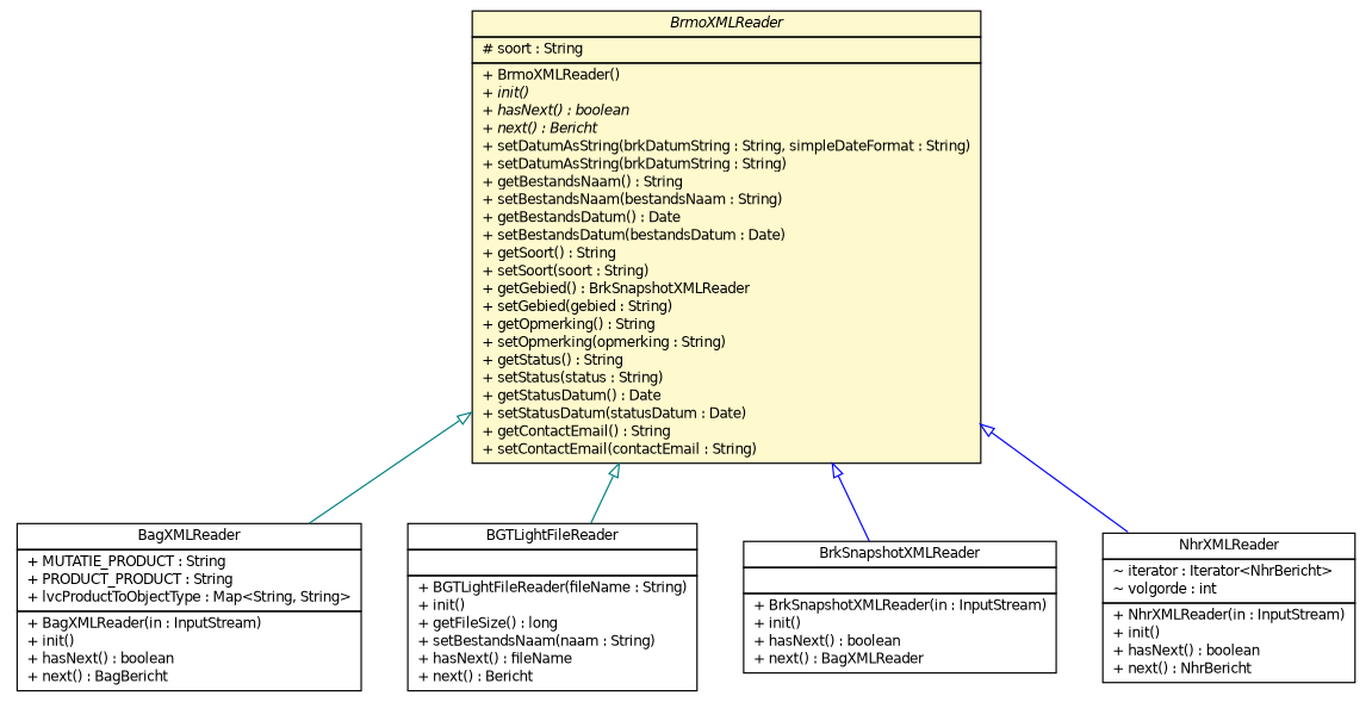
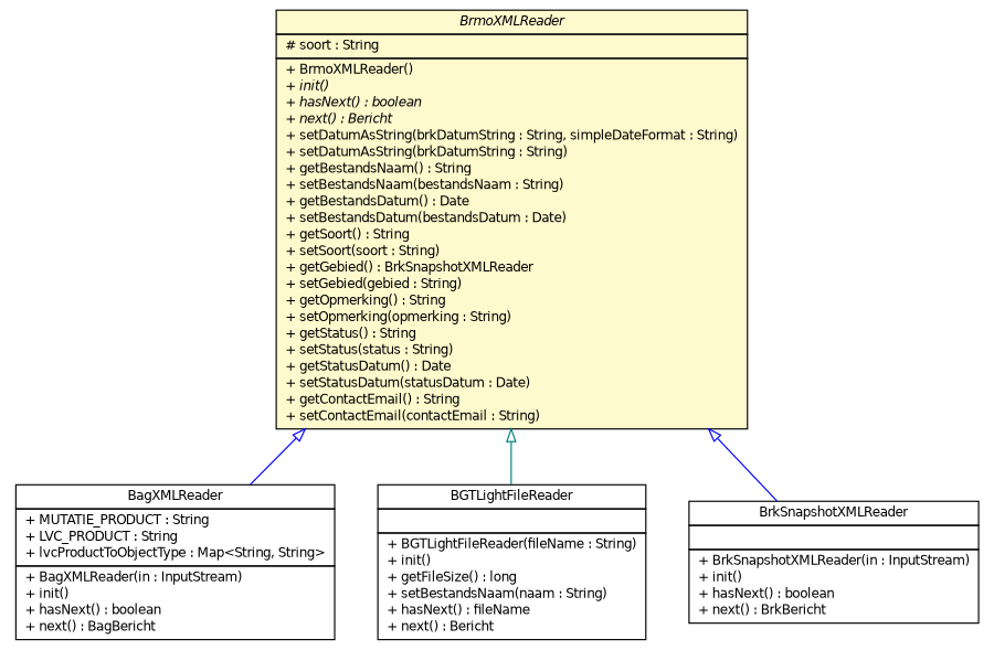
  digraph {
    nodesep=0.25
    ranksep=0.5
    node [fontcolor=black fontname=Helvetica fontsize=10.0 shape=plaintext]
    edge [arrowtail=empty color=teal dir=back fontname=Helvetica fontsize=10 headport=p labelfontname=Helvetica labelfontsize=10 tailport=p]
-   n1 [label=<<table title="nl.b3p.brmo.loader.xml.BagXMLReader" border="0" cellborder="1" cellspacing="0" cellpadding="2" port="p" href="./BagXMLReader.html"> 		<tr><td><table border="0" cellspacing="0" cellpadding="1"> <tr><td align="center" balign="center"> BagXMLReader </td></tr> 		</table></td></tr> 		<tr><td><table border="0" cellspacing="0" cellpadding="1"> <tr><td align="left" balign="left"> + MUTATIE_PRODUCT : String </td></tr> <tr><td align="left" balign="left"> + PRODUCT_PRODUCT : String </td></tr> <tr><td align="left" balign="left"> + lvcProductToObjectType : Map&lt;String, String&gt; </td></tr> 		</table></td></tr> 		<tr><td><table border="0" cellspacing="0" cellpadding="1"> <tr><td align="left" balign="left"> + BagXMLReader(in : InputStream) </td></tr> <tr><td align="left" balign="left"> + init() </td></tr> <tr><td align="left" balign="left"> + hasNext() : boolean </td></tr> <tr><td align="left" balign="left"> + next() : BagBericht </td></tr> 		</table></td></tr> 		</table>>]
+   n1 [label=<<table title="nl.b3p.brmo.loader.xml.BagXMLReader" border="0" cellborder="1" cellspacing="0" cellpadding="2" port="p" href="./BagXMLReader.html"> 		<tr><td><table border="0" cellspacing="0" cellpadding="1"> <tr><td align="center" balign="center"> BagXMLReader </td></tr> 		</table></td></tr> 		<tr><td><table border="0" cellspacing="0" cellpadding="1"> <tr><td align="left" balign="left"> + MUTATIE_PRODUCT : String </td></tr> <tr><td align="left" balign="left"> + LVC_PRODUCT : String </td></tr> <tr><td align="left" balign="left"> + lvcProductToObjectType : Map&lt;String, String&gt; </td></tr> 		</table></td></tr> 		<tr><td><table border="0" cellspacing="0" cellpadding="1"> <tr><td align="left" balign="left"> + BagXMLReader(in : InputStream) </td></tr> <tr><td align="left" balign="left"> + init() </td></tr> <tr><td align="left" balign="left"> + hasNext() : boolean </td></tr> <tr><td align="left" balign="left"> + next() : BagBericht </td></tr> 		</table></td></tr> 		</table>>]
    n2 [label=<<table title="nl.b3p.brmo.loader.xml.BGTLightFileReader" border="0" cellborder="1" cellspacing="0" cellpadding="2" port="p" href="./BGTLightFileReader.html"> 		<tr><td><table border="0" cellspacing="0" cellpadding="1"> <tr><td align="center" balign="center"> BGTLightFileReader </td></tr> 		</table></td></tr> 		<tr><td><table border="0" cellspacing="0" cellpadding="1"> <tr><td align="left" balign="left">  </td></tr> 		</table></td></tr> 		<tr><td><table border="0" cellspacing="0" cellpadding="1"> <tr><td align="left" balign="left"> + BGTLightFileReader(fileName : String) </td></tr> <tr><td align="left" balign="left"> + init() </td></tr> <tr><td align="left" balign="left"> + getFileSize() : long </td></tr> <tr><td align="left" balign="left"> + setBestandsNaam(naam : String) </td></tr> <tr><td align="left" balign="left"> + hasNext() : fileName </td></tr> <tr><td align="left" balign="left"> + next() : Bericht </td></tr> 		</table></td></tr> 		</table>>]
-   n3 [label=<<table title="nl.b3p.brmo.loader.xml.BrkSnapshotXMLReader" border="0" cellborder="1" cellspacing="0" cellpadding="2" port="p" href="./BrkSnapshotXMLReader.html"> 		<tr><td><table border="0" cellspacing="0" cellpadding="1"> <tr><td align="center" balign="center"> BrkSnapshotXMLReader </td></tr> 		</table></td></tr> 		<tr><td><table border="0" cellspacing="0" cellpadding="1"> <tr><td align="left" balign="left">  </td></tr> 		</table></td></tr> 		<tr><td><table border="0" cellspacing="0" cellpadding="1"> <tr><td align="left" balign="left"> + BrkSnapshotXMLReader(in : InputStream) </td></tr> <tr><td align="left" balign="left"> + init() </td></tr> <tr><td align="left" balign="left"> + hasNext() : boolean </td></tr> <tr><td align="left" balign="left"> + next() : BagXMLReader </td></tr> 		</table></td></tr> 		</table>>]
+   n3 [label=<<table title="nl.b3p.brmo.loader.xml.BrkSnapshotXMLReader" border="0" cellborder="1" cellspacing="0" cellpadding="2" port="p" href="./BrkSnapshotXMLReader.html"> 		<tr><td><table border="0" cellspacing="0" cellpadding="1"> <tr><td align="center" balign="center"> BrkSnapshotXMLReader </td></tr> 		</table></td></tr> 		<tr><td><table border="0" cellspacing="0" cellpadding="1"> <tr><td align="left" balign="left">  </td></tr> 		</table></td></tr> 		<tr><td><table border="0" cellspacing="0" cellpadding="1"> <tr><td align="left" balign="left"> + BrkSnapshotXMLReader(in : InputStream) </td></tr> <tr><td align="left" balign="left"> + init() </td></tr> <tr><td align="left" balign="left"> + hasNext() : boolean </td></tr> <tr><td align="left" balign="left"> + next() : BrkBericht </td></tr> 		</table></td></tr> 		</table>>]
    n4 [label=<<table title="nl.b3p.brmo.loader.xml.BrmoXMLReader" border="0" cellborder="1" cellspacing="0" cellpadding="2" port="p" bgcolor="lemonChiffon" href="./BrmoXMLReader.html"> 		<tr><td><table border="0" cellspacing="0" cellpadding="1"> <tr><td align="center" balign="center"><font face="Helvetica-Oblique"> BrmoXMLReader </font></td></tr> 		</table></td></tr> 		<tr><td><table border="0" cellspacing="0" cellpadding="1"> <tr><td align="left" balign="left"> # soort : String </td></tr> 		</table></td></tr> 		<tr><td><table border="0" cellspacing="0" cellpadding="1"> <tr><td align="left" balign="left"> + BrmoXMLReader() </td></tr> <tr><td align="left" balign="left"><font face="Helvetica-Oblique" point-size="10.0"> + init() </font></td></tr> <tr><td align="left" balign="left"><font face="Helvetica-Oblique" point-size="10.0"> + hasNext() : boolean </font></td></tr> <tr><td align="left" balign="left"><font face="Helvetica-Oblique" point-size="10.0"> + next() : Bericht </font></td></tr> <tr><td align="left" balign="left"> + setDatumAsString(brkDatumString : String, simpleDateFormat : String) </td></tr> <tr><td align="left" balign="left"> + setDatumAsString(brkDatumString : String) </td></tr> <tr><td align="left" balign="left"> + getBestandsNaam() : String </td></tr> <tr><td align="left" balign="left"> + setBestandsNaam(bestandsNaam : String) </td></tr> <tr><td align="left" balign="left"> + getBestandsDatum() : Date </td></tr> <tr><td align="left" balign="left"> + setBestandsDatum(bestandsDatum : Date) </td></tr> <tr><td align="left" balign="left"> + getSoort() : String </td></tr> <tr><td align="left" balign="left"> + setSoort(soort : String) </td></tr> <tr><td align="left" balign="left"> + getGebied() : BrkSnapshotXMLReader </td></tr> <tr><td align="left" balign="left"> + setGebied(gebied : String) </td></tr> <tr><td align="left" balign="left"> + getOpmerking() : String </td></tr> <tr><td align="left" balign="left"> + setOpmerking(opmerking : String) </td></tr> <tr><td align="left" balign="left"> + getStatus() : String </td></tr> <tr><td align="left" balign="left"> + setStatus(status : String) </td></tr> <tr><td align="left" balign="left"> + getStatusDatum() : Date </td></tr> <tr><td align="left" balign="left"> + setStatusDatum(statusDatum : Date) </td></tr> <tr><td align="left" balign="left"> + getContactEmail() : String </td></tr> <tr><td align="left" balign="left"> + setContactEmail(contactEmail : String) </td></tr> 		</table></td></tr> 		</table>>]
-   n5 [label=<<table title="nl.b3p.brmo.loader.xml.NhrXMLReader" border="0" cellborder="1" cellspacing="0" cellpadding="2" port="p" href="./NhrXMLReader.html"> 		<tr><td><table border="0" cellspacing="0" cellpadding="1"> <tr><td align="center" balign="center"> NhrXMLReader </td></tr> 		</table></td></tr> 		<tr><td><table border="0" cellspacing="0" cellpadding="1"> <tr><td align="left" balign="left"> ~ iterator : Iterator&lt;NhrBericht&gt; </td></tr> <tr><td align="left" balign="left"> ~ volgorde : int </td></tr> 		</table></td></tr> 		<tr><td><table border="0" cellspacing="0" cellpadding="1"> <tr><td align="left" balign="left"> + NhrXMLReader(in : InputStream) </td></tr> <tr><td align="left" balign="left"> + init() </td></tr> <tr><td align="left" balign="left"> + hasNext() : boolean </td></tr> <tr><td align="left" balign="left"> + next() : NhrBericht </td></tr> 		</table></td></tr> 		</table>>]
-   n4 -> n1
+   n4 -> n1 [color=blue]
    n4 -> n2
    n4 -> n3 [color=blue]
-   n4 -> n5 [color=blue]
  }
